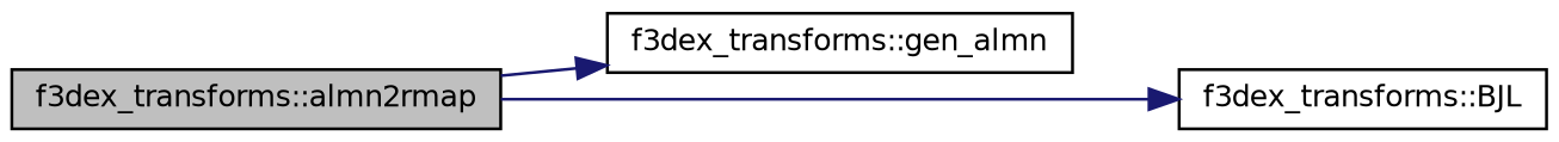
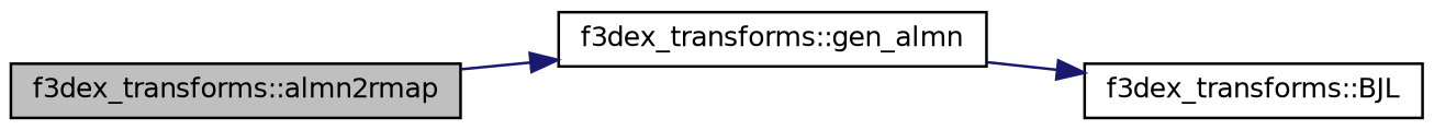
  digraph {
    rankdir=LR
    node [color=black fillcolor=white fontname=Helvetica fontsize=10 shape=record style=filled]
    edge [color=midnightblue fontname=Helvetica fontsize=10 labelfontname=Helvetica labelfontsize=10 style=solid]
    n1 [fillcolor=grey75 fontcolor=black height=0.2 label="f3dex_transforms::almn2rmap" width=0.4]
    n2 [height=0.2 label="f3dex_transforms::gen_almn" width=0.4]
    n3 [height=0.2 label="f3dex_transforms::BJL" width=0.4]
    n1 -> n2
-   n1 -> n3
+   n2 -> n3
  }
